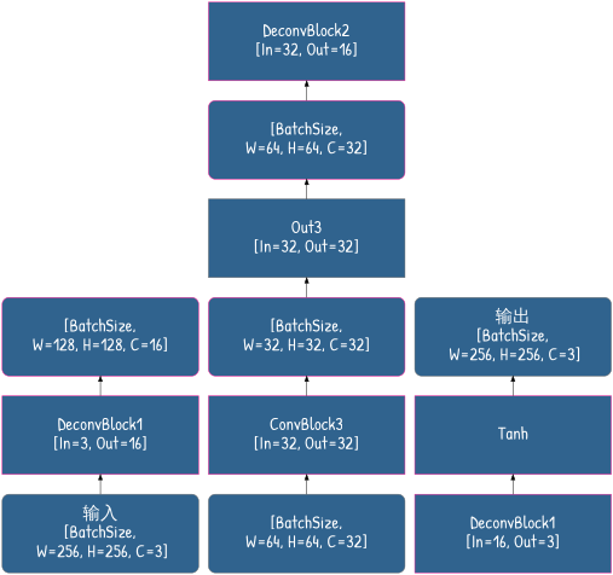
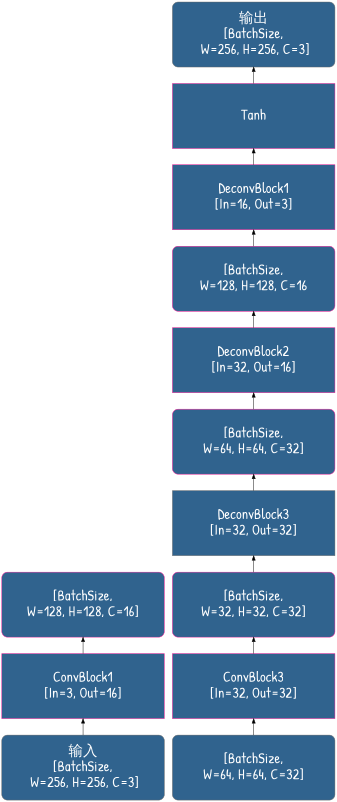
  digraph {
    fontname="Patrick Hand"
    rankdir=BT
    node [color=deeppink fillcolor="#30638e" fontcolor=White fontname="Patrick Hand" fontsize=32 shape=Mrecord style=filled]
    edge [fontname="Patrick Hand"]
    n1 [color=gray40 height=2 label="输入\n[BatchSize,\n W=256, H=256, C=3]" width=5]
-   n2 [height=2 label="DeconvBlock1\n[In=3, Out=16]" shape=box width=5]
+   n2 [height=2 label="ConvBlock1\n[In=3, Out=16]" shape=box width=5]
    n3 [height=2 label="[BatchSize,\nW=128, H=128, C=16]" width=5]
    n4 [color=gray40 height=2 label="[BatchSize,\nW=64, H=64, C=32]" width=5]
    n5 [height=2 label="ConvBlock3\n[In=32, Out=32]" shape=box width=5]
    n6 [height=2 label="[BatchSize,\nW=32, H=32, C=32]" width=5]
-   n7 [color=gray40 height=2 label="Out3\n[In=32, Out=32]" shape=box width=5]
+   n7 [color=gray40 height=2 label="DeconvBlock3\n[In=32, Out=32]" shape=box width=5]
    n8 [height=2 label="[BatchSize,\nW=64, H=64, C=32]" width=5]
    n9 [height=2 label="DeconvBlock2\n[In=32, Out=16]" shape=box width=5]
+   n10 [height=2 label="[BatchSize,\nW=128, H=128, C=16" width=5]
    n11 [height=2 label="DeconvBlock1\n[In=16, Out=3]" shape=box width=5]
    n12 [height=2 label=Tanh shape=box width=5]
    n13 [color=gray40 height=2 label="输出\n[BatchSize,\n W=256, H=256, C=3]" width=5]
    n1 -> n2
    n2 -> n3
    n4 -> n5
    n5 -> n6
    n6 -> n7
    n7 -> n8
    n8 -> n9
+   n9 -> n10
+   n10 -> n11
    n11 -> n12
    n12 -> n13
  }
